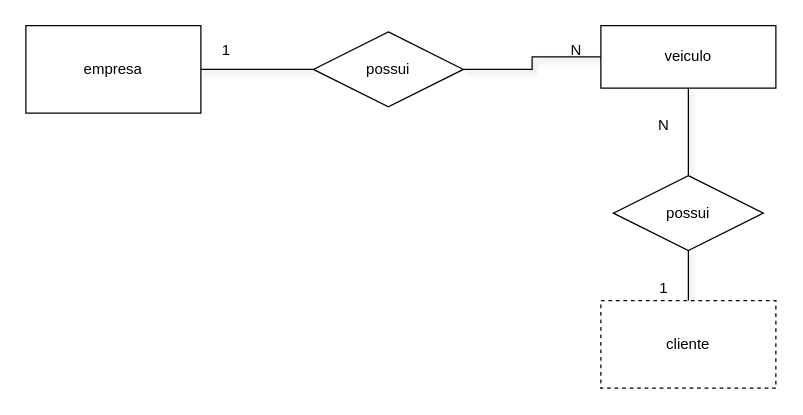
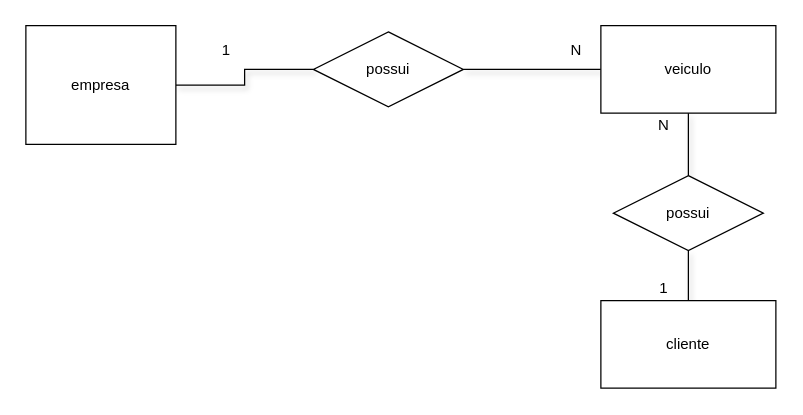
  <mxCell id="0" />
  <mxCell id="1" parent="0" />
  <mxCell id="2" value="" style="edgeStyle=orthogonalEdgeStyle;rounded=0;orthogonalLoop=1;jettySize=auto;html=1;shadow=1;endArrow=none;endFill=0;" edge="1" parent="1" source="3" target="8"><mxGeometry relative="1" as="geometry" /></mxCell>
- <mxCell id="3" value="veiculo" style="rounded=0;whiteSpace=wrap;html=1;" vertex="1" parent="1"><mxGeometry x="480" y="20" width="140" height="50" as="geometry" /></mxCell>
+ <mxCell id="3" value="veiculo" style="rounded=0;whiteSpace=wrap;html=1;" vertex="1" parent="1"><mxGeometry x="480" y="20" width="140" height="70" as="geometry" /></mxCell>
  <mxCell id="4" value="" style="edgeStyle=orthogonalEdgeStyle;rounded=0;orthogonalLoop=1;jettySize=auto;html=1;shadow=1;endArrow=none;endFill=0;" edge="1" parent="1" source="5" target="8"><mxGeometry relative="1" as="geometry" /></mxCell>
- <mxCell id="5" value="empresa" style="rounded=0;whiteSpace=wrap;html=1;" vertex="1" parent="1"><mxGeometry x="20" y="20" width="140" height="70" as="geometry" /></mxCell>
+ <mxCell id="5" value="empresa" style="rounded=0;whiteSpace=wrap;html=1;" vertex="1" parent="1"><mxGeometry x="20" y="20" width="120" height="95" as="geometry" /></mxCell>
  <mxCell id="6" value="" style="edgeStyle=orthogonalEdgeStyle;rounded=0;orthogonalLoop=1;jettySize=auto;html=1;shadow=1;endArrow=none;endFill=0;" edge="1" parent="1" source="7" target="12"><mxGeometry relative="1" as="geometry" /></mxCell>
- <mxCell id="7" value="cliente" style="rounded=0;whiteSpace=wrap;html=1;dashed=1;" vertex="1" parent="1"><mxGeometry x="480" y="240" width="140" height="70" as="geometry" /></mxCell>
+ <mxCell id="7" value="cliente" style="rounded=0;whiteSpace=wrap;html=1;" vertex="1" parent="1"><mxGeometry x="480" y="240" width="140" height="70" as="geometry" /></mxCell>
  <mxCell id="8" value="possui" style="shape=rhombus;perimeter=rhombusPerimeter;whiteSpace=wrap;html=1;align=center;" vertex="1" parent="1"><mxGeometry x="250" y="25" width="120" height="60" as="geometry" /></mxCell>
  <mxCell id="9" value="1" style="text;html=1;align=center;verticalAlign=middle;resizable=0;points=[];autosize=1;strokeColor=none;" vertex="1" parent="1"><mxGeometry x="170" y="30" width="20" height="20" as="geometry" /></mxCell>
  <mxCell id="10" value="N" style="text;html=1;align=center;verticalAlign=middle;resizable=0;points=[];autosize=1;strokeColor=none;" vertex="1" parent="1"><mxGeometry x="450" y="30" width="20" height="20" as="geometry" /></mxCell>
  <mxCell id="11" value="" style="edgeStyle=orthogonalEdgeStyle;rounded=0;orthogonalLoop=1;jettySize=auto;html=1;shadow=1;endArrow=none;endFill=0;" edge="1" parent="1" source="12" target="3"><mxGeometry relative="1" as="geometry" /></mxCell>
  <mxCell id="12" value="possui" style="shape=rhombus;perimeter=rhombusPerimeter;whiteSpace=wrap;html=1;align=center;" vertex="1" parent="1"><mxGeometry x="490" y="140" width="120" height="60" as="geometry" /></mxCell>
  <mxCell id="13" value="N" style="text;html=1;align=center;verticalAlign=middle;resizable=0;points=[];autosize=1;strokeColor=none;" vertex="1" parent="1"><mxGeometry x="520" y="90" width="20" height="20" as="geometry" /></mxCell>
  <mxCell id="14" value="1" style="text;html=1;align=center;verticalAlign=middle;resizable=0;points=[];autosize=1;strokeColor=none;" vertex="1" parent="1"><mxGeometry x="520" y="220" width="20" height="20" as="geometry" /></mxCell>
